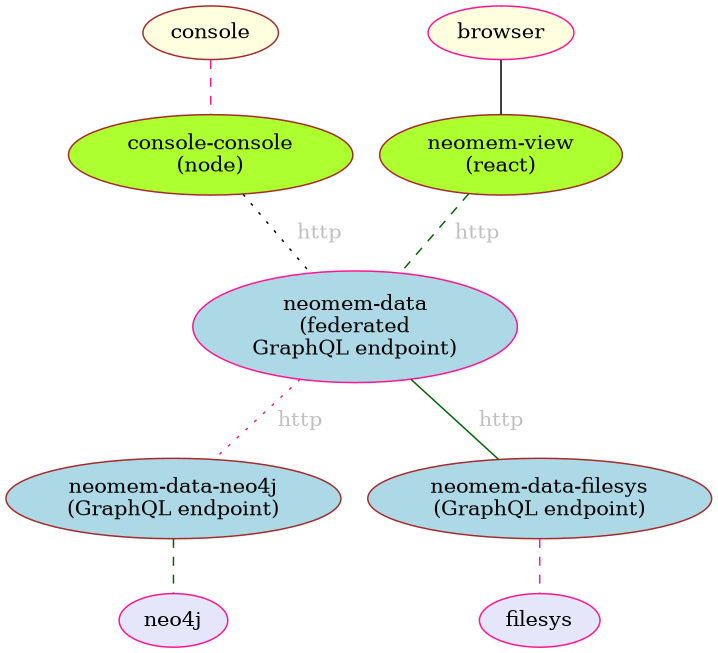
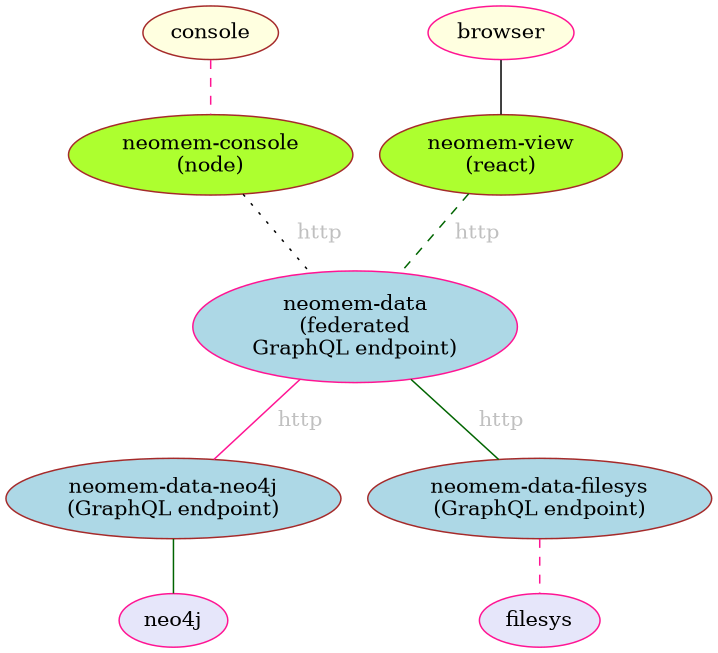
  graph {
    node [color=brown fillcolor=lightblue style=filled]
    edge [color=deeppink fontcolor=gray style=dashed]
    console [fillcolor=lightyellow]
-   n2 [fillcolor=greenyellow label="console-console\n(node)"]
+   n2 [fillcolor=greenyellow label="neomem-console\n(node)"]
    n3 [color=deeppink label="neomem-data\n(federated\nGraphQL endpoint)"]
    browser [color=deeppink fillcolor=lightyellow]
    n5 [fillcolor=greenyellow label="neomem-view\n(react)"]
    n6 [label="neomem-data-neo4j\n(GraphQL endpoint)"]
    n7 [label="neomem-data-filesys\n(GraphQL endpoint)"]
    neo4j [color=deeppink fillcolor=lavender]
    filesys [color=deeppink fillcolor=lavender]
    console -- n2
    n2 -- n3 [color=black label="  http" style=dotted]
-   n3 -- n6 [label="  http" style=dotted]
+   n3 -- n6 [label="  http" style=solid]
    n3 -- n7 [color=darkgreen label="  http" style=solid]
    browser -- n5 [color=black style=solid]
    n5 -- n3 [color=darkgreen label="  http"]
-   n6 -- neo4j [color=darkgreen]
+   n6 -- neo4j [color=darkgreen style=solid]
    n7 -- filesys
  }
